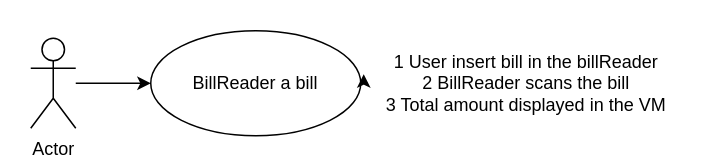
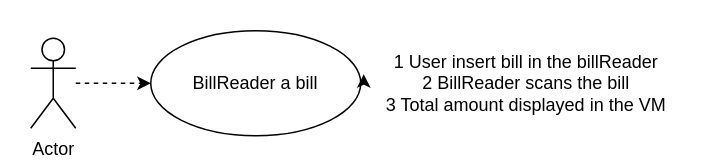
  <mxCell id="0" />
  <mxCell id="1" parent="0" />
- <mxCell id="2" style="edgeStyle=orthogonalEdgeStyle;rounded=0;orthogonalLoop=1;jettySize=auto;html=1;entryX=0;entryY=0.5;entryDx=0;entryDy=0;" edge="1" parent="1" source="3" target="4"><mxGeometry relative="1" as="geometry"><mxPoint x="90" y="55" as="targetPoint" /></mxGeometry></mxCell>
+ <mxCell id="2" style="edgeStyle=orthogonalEdgeStyle;rounded=0;orthogonalLoop=1;jettySize=auto;html=1;entryX=0;entryY=0.5;entryDx=0;entryDy=0;dashed=1;" edge="1" parent="1" source="3" target="4"><mxGeometry relative="1" as="geometry"><mxPoint x="90" y="55" as="targetPoint" /></mxGeometry></mxCell>
  <mxCell id="3" value="Actor" style="shape=umlActor;verticalLabelPosition=bottom;verticalAlign=top;html=1;outlineConnect=0;" vertex="1" parent="1"><mxGeometry x="20" y="25" width="30" height="60" as="geometry" /></mxCell>
  <mxCell id="4" value="BillReader a bill" style="ellipse;whiteSpace=wrap;html=1;" vertex="1" parent="1"><mxGeometry x="100" y="20" width="140" height="70" as="geometry" /></mxCell>
  <mxCell id="5" style="edgeStyle=orthogonalEdgeStyle;rounded=0;orthogonalLoop=1;jettySize=auto;html=1;exitX=1;exitY=0.5;exitDx=0;exitDy=0;entryX=1.014;entryY=0.414;entryDx=0;entryDy=0;entryPerimeter=0;" edge="1" parent="1" source="4" target="4"><mxGeometry relative="1" as="geometry" /></mxCell>
  <mxCell id="6" value="1 User insert bill in the billReader&lt;br&gt;2 BillReader scans the bill&lt;br&gt;3 Total amount displayed in the VM" style="text;html=1;align=center;verticalAlign=middle;resizable=0;points=[];autosize=1;" vertex="1" parent="1"><mxGeometry x="250" y="30" width="200" height="50" as="geometry" /></mxCell>
